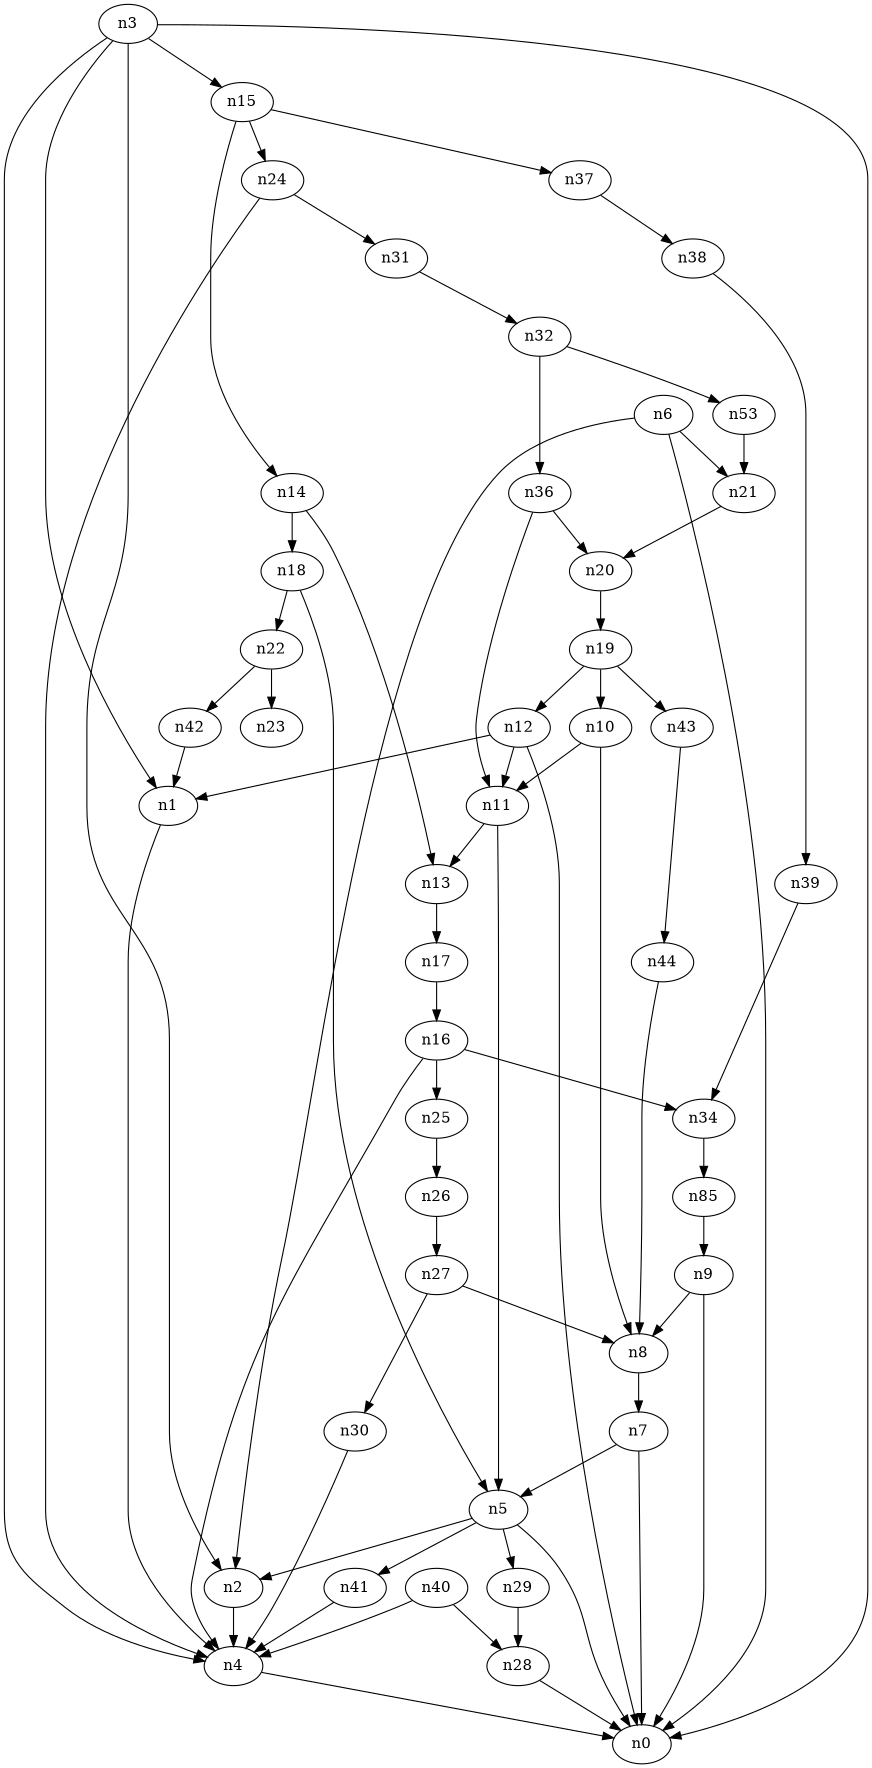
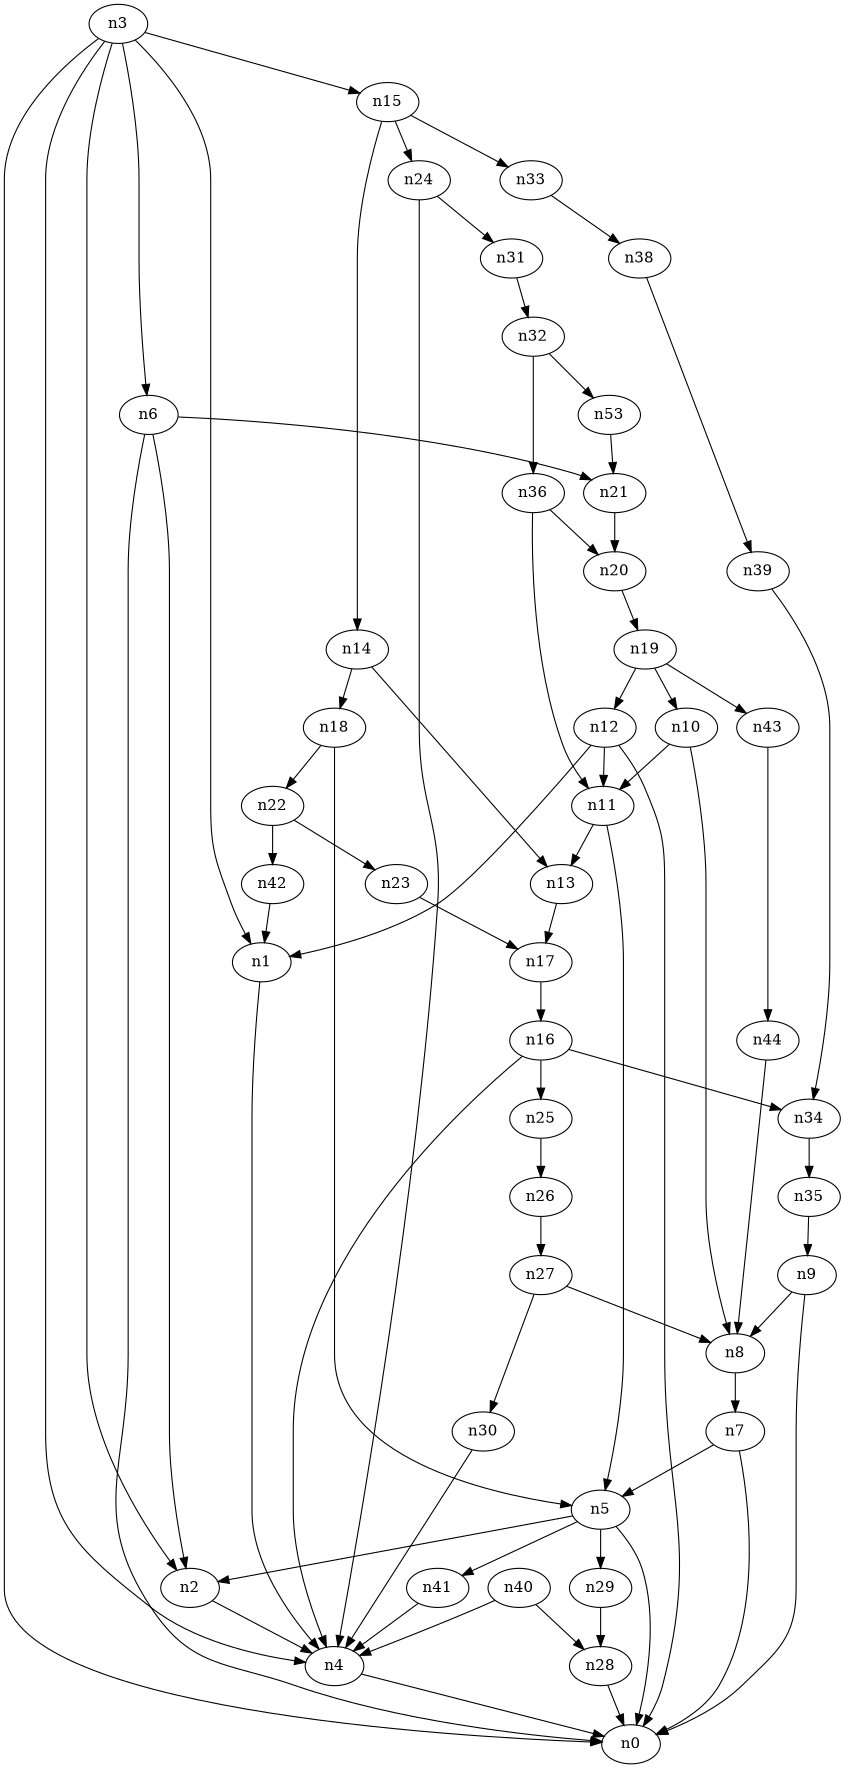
  digraph {
    fontname="DejaVu Serif"
    node [fontname="DejaVu Serif"]
    edge [fontname="DejaVu Serif"]
    n1
    n4
    n0
    n2
    n3
    n6
    n15
    n21
    n14
    n24
-   n37
+   n37 [label=n33]
    n20
    n13
    n18
    n31
    n38
    n5
    n29
    n41
    n28
    n40
    n19
    n7
    n8
    n9
    n10
    n11
    n17
    n16
    n12
    n25
    n34
    n22
    n23
    n42
    n32
    n39
    n26
-   n35 [label=n85]
+   n35
    n27
    n43
    n44
    n33 [label=n53]
    n36
    n30
    n1 -> n4
    n4 -> n0
    n2 -> n4
    n3 -> n1
    n3 -> n4
    n3 -> n0
    n3 -> n2
+   n3 -> n6
    n3 -> n15
    n6 -> n0
    n6 -> n2
    n6 -> n21
    n15 -> n14
    n15 -> n24
    n15 -> n37
    n21 -> n20
    n14 -> n13
    n14 -> n18
    n24 -> n4
    n24 -> n31
    n37 -> n38
    n20 -> n19
    n13 -> n17
    n18 -> n5
    n18 -> n22
    n31 -> n32
    n38 -> n39
    n5 -> n0
    n5 -> n2
    n5 -> n29
    n5 -> n41
    n29 -> n28
    n41 -> n4
    n28 -> n0
    n40 -> n4
    n40 -> n28
    n19 -> n10
    n19 -> n12
    n19 -> n43
    n7 -> n0
    n7 -> n5
    n8 -> n7
    n9 -> n0
    n9 -> n8
    n10 -> n8
    n10 -> n11
    n11 -> n13
    n11 -> n5
    n17 -> n16
    n16 -> n4
    n16 -> n25
    n16 -> n34
    n12 -> n1
    n12 -> n0
    n12 -> n11
    n25 -> n26
    n34 -> n35
    n22 -> n23
    n22 -> n42
+   n23 -> n17
    n42 -> n1
    n32 -> n33
    n32 -> n36
    n39 -> n34
    n26 -> n27
    n35 -> n9
    n27 -> n8
    n27 -> n30
    n43 -> n44
    n44 -> n8
    n33 -> n21
    n36 -> n20
    n36 -> n11
    n30 -> n4
  }
